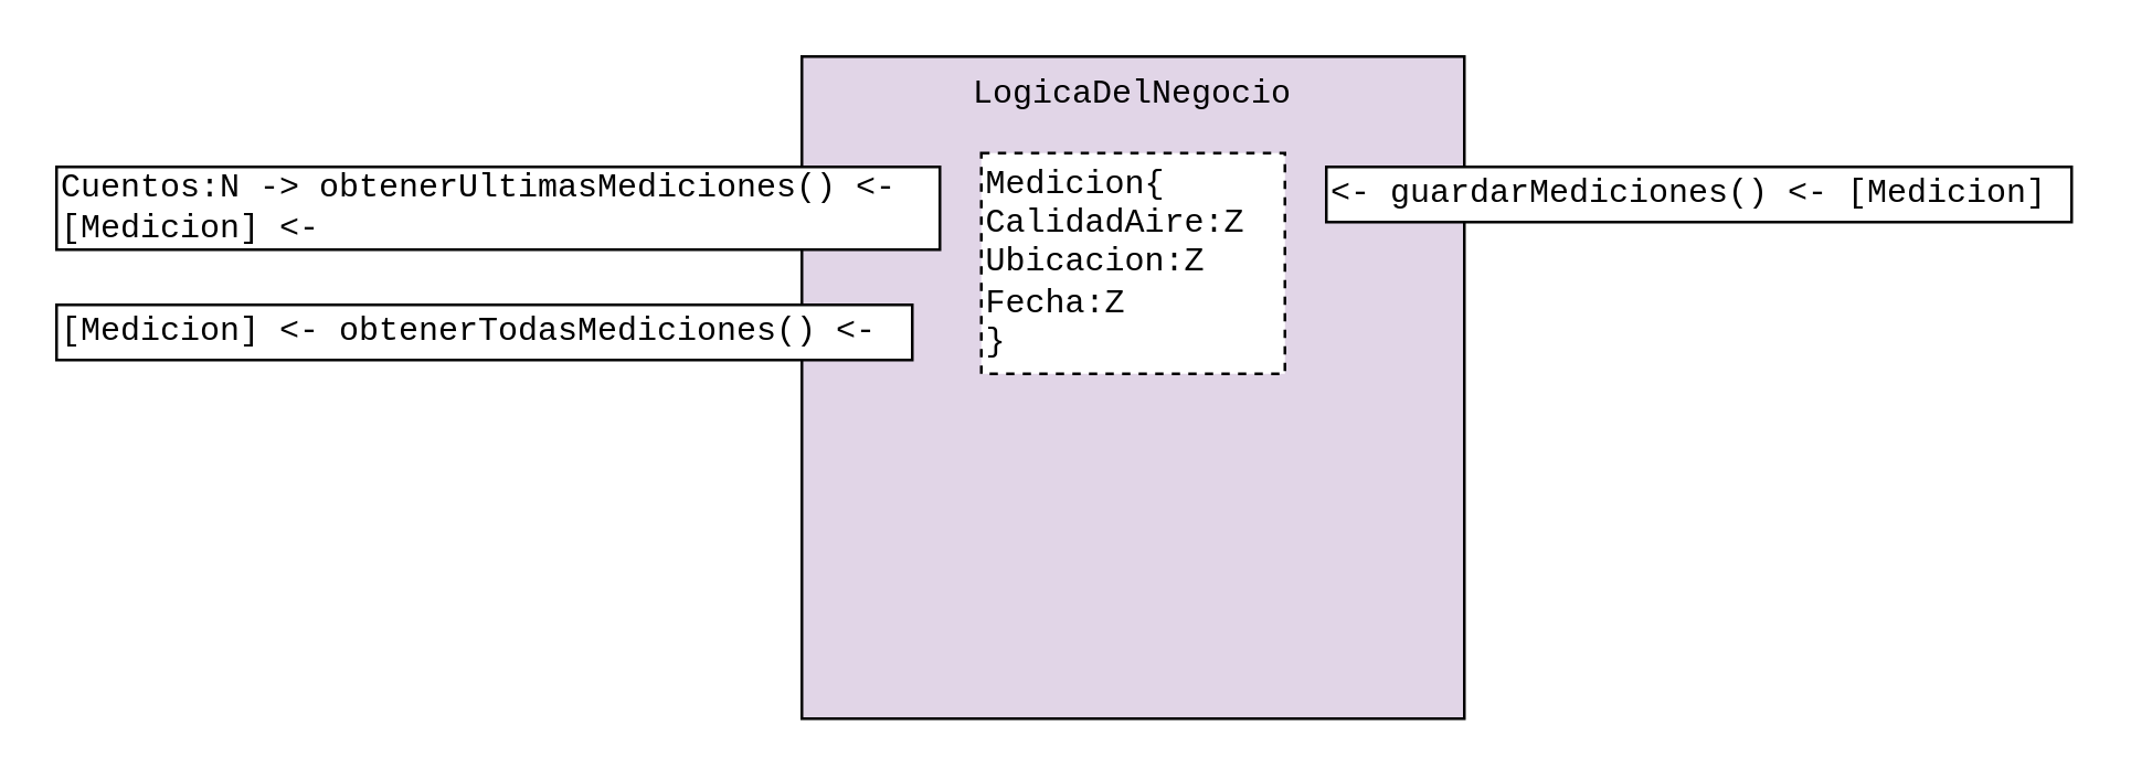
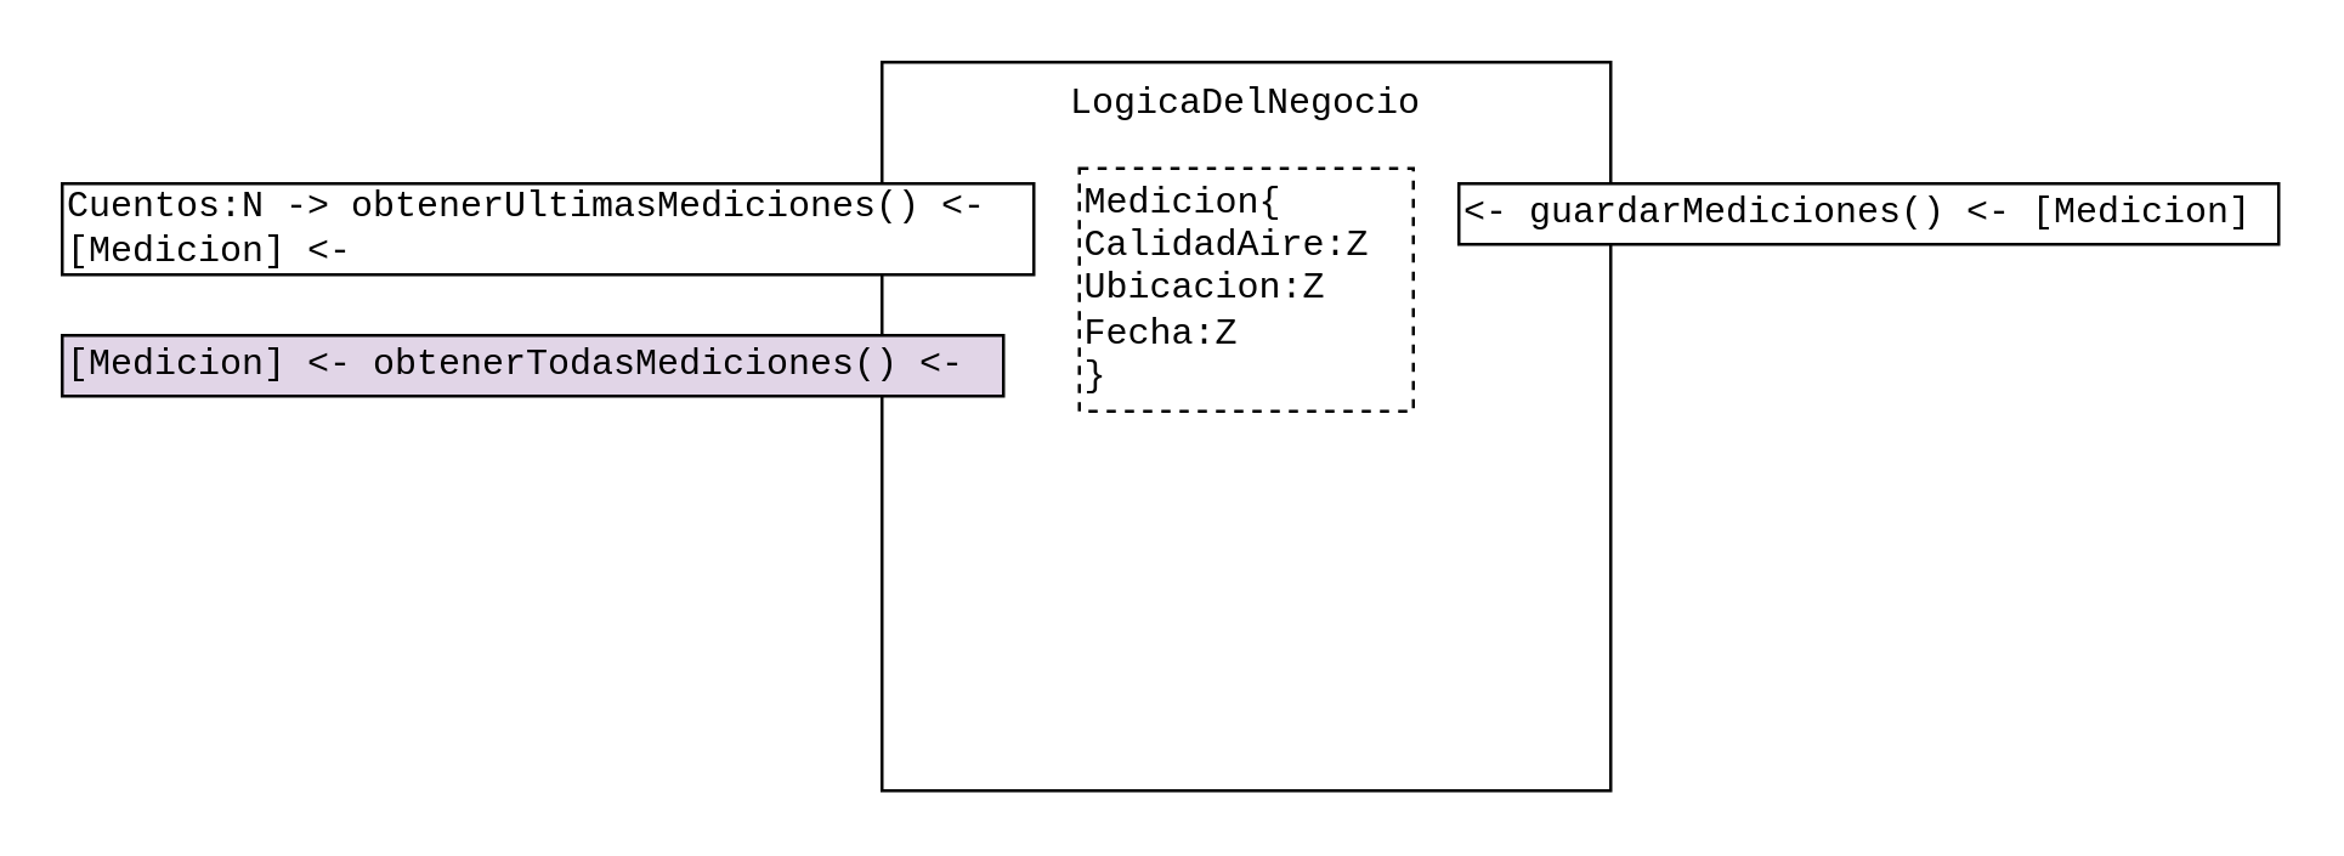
  <mxCell id="0" />
  <mxCell id="1" parent="0" />
- <mxCell id="2" value="LogicaDelNegocio" style="whiteSpace=wrap;html=1;aspect=fixed;fontFamily=Courier New;align=center;verticalAlign=top;fillColor=#e1d5e7;" parent="1" vertex="1"><mxGeometry x="290" y="20" width="240" height="240" as="geometry" /></mxCell>
+ <mxCell id="2" value="LogicaDelNegocio" style="whiteSpace=wrap;html=1;aspect=fixed;fontFamily=Courier New;align=center;verticalAlign=top;" parent="1" vertex="1"><mxGeometry x="290" y="20" width="240" height="240" as="geometry" /></mxCell>
  <mxCell id="3" value="Cuentos:N -&amp;gt; obtenerUltimasMediciones() &amp;lt;-&lt;br&gt;[Medicion] &amp;lt;-" style="rounded=0;whiteSpace=wrap;html=1;autosize=1;fontFamily=Courier New;align=left;" parent="1" vertex="1"><mxGeometry x="20" y="60" width="320" height="30" as="geometry" /></mxCell>
- <mxCell id="4" value="[Medicion] &amp;lt;-&amp;nbsp;obtenerTodasMediciones() &amp;lt;-" style="rounded=0;whiteSpace=wrap;html=1;autosize=1;fontFamily=Courier New;align=left;" parent="1" vertex="1"><mxGeometry x="20" y="110" width="310" height="20" as="geometry" /></mxCell>
+ <mxCell id="4" value="[Medicion] &amp;lt;-&amp;nbsp;obtenerTodasMediciones() &amp;lt;-" style="rounded=0;whiteSpace=wrap;html=1;autosize=1;fontFamily=Courier New;align=left;fillColor=#e1d5e7;" parent="1" vertex="1"><mxGeometry x="20" y="110" width="310" height="20" as="geometry" /></mxCell>
  <mxCell id="5" value="&amp;lt;- guardarMediciones() &amp;lt;- [Medicion]" style="rounded=0;whiteSpace=wrap;html=1;autosize=1;fontFamily=Courier New;align=left;" parent="1" vertex="1"><mxGeometry x="480" y="60" width="270" height="20" as="geometry" /></mxCell>
  <mxCell id="6" value="Medicion{&lt;br&gt;CalidadAire:Z&lt;br&gt;Ubicacion:Z&lt;br&gt;Fecha:Z&lt;br&gt;}" style="rounded=0;whiteSpace=wrap;html=1;autosize=1;fontFamily=Courier New;align=left;dashed=1;" parent="1" vertex="1"><mxGeometry x="355" y="55" width="110" height="80" as="geometry" /></mxCell>
